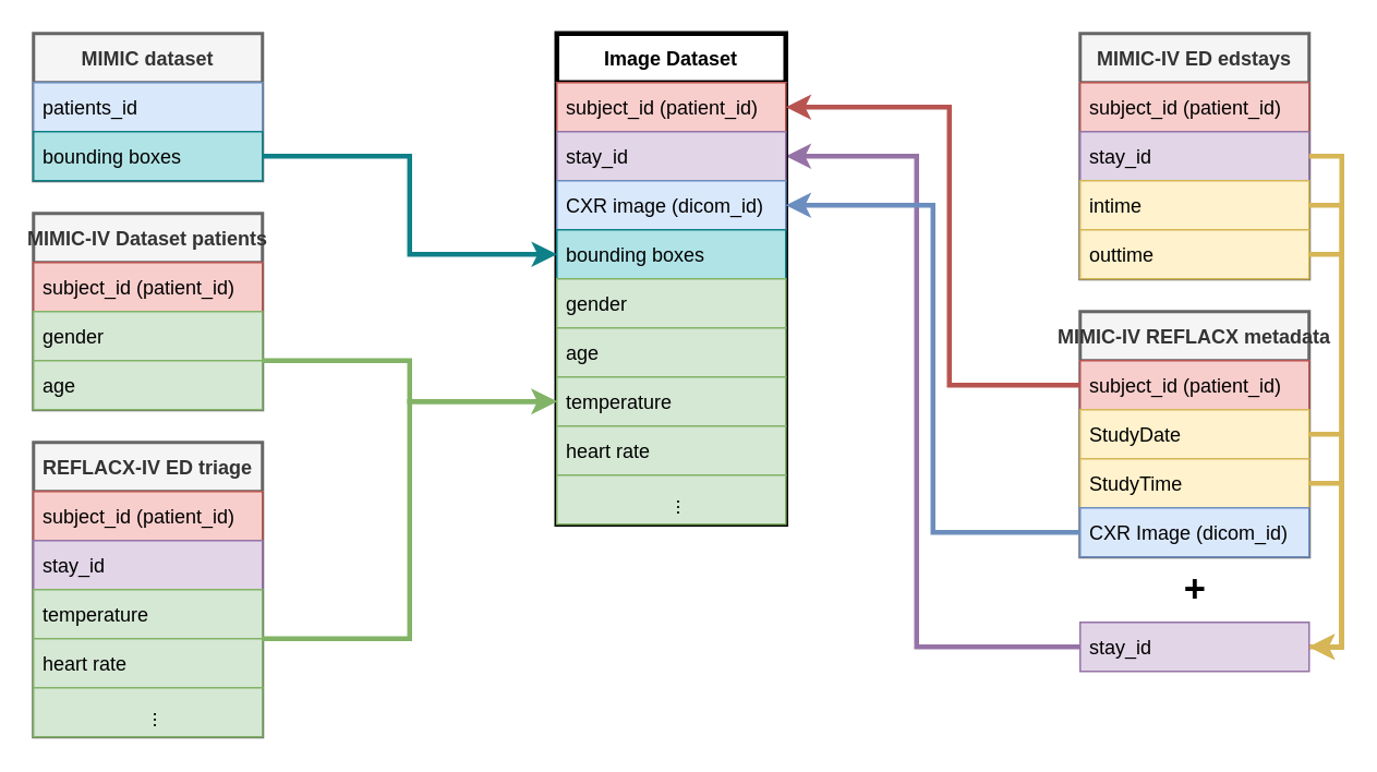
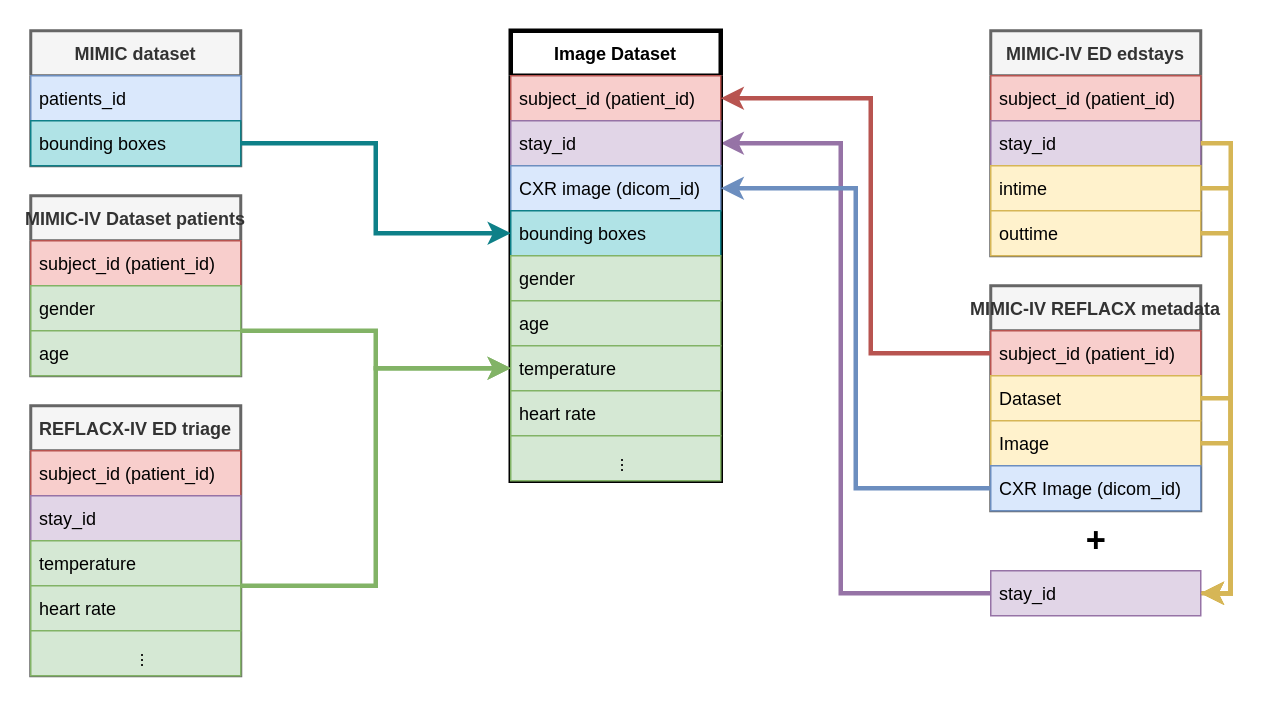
  <mxCell id="0" />
  <mxCell id="1" parent="0" />
  <mxCell id="2" value="MIMIC-IV Dataset patients" style="swimlane;fontStyle=1;childLayout=stackLayout;horizontal=1;startSize=30;horizontalStack=0;resizeParent=1;resizeParentMax=0;resizeLast=0;collapsible=1;marginBottom=0;strokeWidth=2;fillColor=#f5f5f5;fontColor=#333333;strokeColor=#666666;" vertex="1" parent="1"><mxGeometry x="20" y="130" width="140" height="120" as="geometry" /></mxCell>
  <mxCell id="3" value="subject_id (patient_id)" style="text;strokeColor=#b85450;fillColor=#f8cecc;align=left;verticalAlign=middle;spacingLeft=4;spacingRight=4;overflow=hidden;points=[[0,0.5],[1,0.5]];portConstraint=eastwest;rotatable=0;horizontal=1;" vertex="1" parent="2"><mxGeometry y="30" width="140" height="30" as="geometry" /></mxCell>
  <mxCell id="4" value="gender" style="text;strokeColor=#82b366;fillColor=#d5e8d4;align=left;verticalAlign=middle;spacingLeft=4;spacingRight=4;overflow=hidden;points=[[0,0.5],[1,0.5]];portConstraint=eastwest;rotatable=0;" vertex="1" parent="2"><mxGeometry y="60" width="140" height="30" as="geometry" /></mxCell>
  <mxCell id="5" value="age" style="text;strokeColor=#82b366;fillColor=#d5e8d4;align=left;verticalAlign=middle;spacingLeft=4;spacingRight=4;overflow=hidden;points=[[0,0.5],[1,0.5]];portConstraint=eastwest;rotatable=0;" vertex="1" parent="2"><mxGeometry y="90" width="140" height="30" as="geometry" /></mxCell>
  <mxCell id="6" value="REFLACX-IV ED triage" style="swimlane;fontStyle=1;childLayout=stackLayout;horizontal=1;startSize=30;horizontalStack=0;resizeParent=1;resizeParentMax=0;resizeLast=0;collapsible=1;marginBottom=0;strokeWidth=2;fillColor=#f5f5f5;fontColor=#333333;strokeColor=#666666;" vertex="1" parent="1"><mxGeometry x="20" y="270" width="140" height="180" as="geometry" /></mxCell>
  <mxCell id="7" value="subject_id (patient_id)" style="text;strokeColor=#b85450;fillColor=#f8cecc;align=left;verticalAlign=middle;spacingLeft=4;spacingRight=4;overflow=hidden;points=[[0,0.5],[1,0.5]];portConstraint=eastwest;rotatable=0;horizontal=1;" vertex="1" parent="6"><mxGeometry y="30" width="140" height="30" as="geometry" /></mxCell>
  <mxCell id="8" value="stay_id" style="text;strokeColor=#9673a6;fillColor=#e1d5e7;align=left;verticalAlign=middle;spacingLeft=4;spacingRight=4;overflow=hidden;points=[[0,0.5],[1,0.5]];portConstraint=eastwest;rotatable=0;" vertex="1" parent="6"><mxGeometry y="60" width="140" height="30" as="geometry" /></mxCell>
  <mxCell id="9" value="temperature" style="text;strokeColor=#82b366;fillColor=#d5e8d4;align=left;verticalAlign=middle;spacingLeft=4;spacingRight=4;overflow=hidden;points=[[0,0.5],[1,0.5]];portConstraint=eastwest;rotatable=0;" vertex="1" parent="6"><mxGeometry y="90" width="140" height="30" as="geometry" /></mxCell>
  <mxCell id="10" value="heart rate" style="text;strokeColor=#82b366;fillColor=#d5e8d4;align=left;verticalAlign=middle;spacingLeft=4;spacingRight=4;overflow=hidden;points=[[0,0.5],[1,0.5]];portConstraint=eastwest;rotatable=0;" vertex="1" parent="6"><mxGeometry y="120" width="140" height="30" as="geometry" /></mxCell>
  <mxCell id="11" value="..." style="text;strokeColor=#82b366;fillColor=#d5e8d4;align=left;verticalAlign=middle;spacingLeft=4;spacingRight=4;overflow=hidden;points=[[0,0.5],[1,0.5]];portConstraint=eastwest;rotatable=0;horizontal=0;" vertex="1" parent="6"><mxGeometry y="150" width="140" height="30" as="geometry" /></mxCell>
  <mxCell id="12" value="MIMIC-IV ED edstays" style="swimlane;fontStyle=1;childLayout=stackLayout;horizontal=1;startSize=30;horizontalStack=0;resizeParent=1;resizeParentMax=0;resizeLast=0;collapsible=1;marginBottom=0;fillColor=#f5f5f5;strokeColor=#666666;fontColor=#333333;strokeWidth=2;rotation=0;" vertex="1" parent="1"><mxGeometry x="660" y="20" width="140" height="150" as="geometry" /></mxCell>
  <mxCell id="13" value="subject_id (patient_id)" style="text;strokeColor=#b85450;fillColor=#f8cecc;align=left;verticalAlign=middle;spacingLeft=4;spacingRight=4;overflow=hidden;points=[[0,0.5],[1,0.5]];portConstraint=eastwest;rotatable=0;horizontal=1;rotation=0;" vertex="1" parent="12"><mxGeometry y="30" width="140" height="30" as="geometry" /></mxCell>
  <mxCell id="14" value="stay_id" style="text;strokeColor=#9673a6;fillColor=#e1d5e7;align=left;verticalAlign=middle;spacingLeft=4;spacingRight=4;overflow=hidden;points=[[0,0.5],[1,0.5]];portConstraint=eastwest;rotatable=0;rotation=0;" vertex="1" parent="12"><mxGeometry y="60" width="140" height="30" as="geometry" /></mxCell>
  <mxCell id="15" value="intime" style="text;strokeColor=#d6b656;fillColor=#fff2cc;align=left;verticalAlign=middle;spacingLeft=4;spacingRight=4;overflow=hidden;points=[[0,0.5],[1,0.5]];portConstraint=eastwest;rotatable=0;rotation=0;" vertex="1" parent="12"><mxGeometry y="90" width="140" height="30" as="geometry" /></mxCell>
  <mxCell id="16" value="outtime" style="text;strokeColor=#d6b656;fillColor=#fff2cc;align=left;verticalAlign=middle;spacingLeft=4;spacingRight=4;overflow=hidden;points=[[0,0.5],[1,0.5]];portConstraint=eastwest;rotatable=0;rotation=0;" vertex="1" parent="12"><mxGeometry y="120" width="140" height="30" as="geometry" /></mxCell>
  <mxCell id="17" value="MIMIC-IV REFLACX metadata" style="swimlane;fontStyle=1;childLayout=stackLayout;horizontal=1;startSize=30;horizontalStack=0;resizeParent=1;resizeParentMax=0;resizeLast=0;collapsible=1;marginBottom=0;fillColor=#f5f5f5;strokeColor=#666666;fontColor=#333333;strokeWidth=2;" vertex="1" parent="1"><mxGeometry x="660" y="190" width="140" height="150" as="geometry" /></mxCell>
  <mxCell id="18" value="subject_id (patient_id)" style="text;strokeColor=#b85450;fillColor=#f8cecc;align=left;verticalAlign=middle;spacingLeft=4;spacingRight=4;overflow=hidden;points=[[0,0.5],[1,0.5]];portConstraint=eastwest;rotatable=0;horizontal=1;" vertex="1" parent="17"><mxGeometry y="30" width="140" height="30" as="geometry" /></mxCell>
- <mxCell id="19" value="StudyDate" style="text;strokeColor=#d6b656;fillColor=#fff2cc;align=left;verticalAlign=middle;spacingLeft=4;spacingRight=4;overflow=hidden;points=[[0,0.5],[1,0.5]];portConstraint=eastwest;rotatable=0;" vertex="1" parent="17"><mxGeometry y="60" width="140" height="30" as="geometry" /></mxCell>
- <mxCell id="20" value="StudyTime" style="text;strokeColor=#d6b656;fillColor=#fff2cc;align=left;verticalAlign=middle;spacingLeft=4;spacingRight=4;overflow=hidden;points=[[0,0.5],[1,0.5]];portConstraint=eastwest;rotatable=0;" vertex="1" parent="17"><mxGeometry y="90" width="140" height="30" as="geometry" /></mxCell>
+ <mxCell id="19" value="Dataset" style="text;strokeColor=#d6b656;fillColor=#fff2cc;align=left;verticalAlign=middle;spacingLeft=4;spacingRight=4;overflow=hidden;points=[[0,0.5],[1,0.5]];portConstraint=eastwest;rotatable=0;" vertex="1" parent="17"><mxGeometry y="60" width="140" height="30" as="geometry" /></mxCell>
+ <mxCell id="20" value="Image" style="text;strokeColor=#d6b656;fillColor=#fff2cc;align=left;verticalAlign=middle;spacingLeft=4;spacingRight=4;overflow=hidden;points=[[0,0.5],[1,0.5]];portConstraint=eastwest;rotatable=0;" vertex="1" parent="17"><mxGeometry y="90" width="140" height="30" as="geometry" /></mxCell>
  <mxCell id="21" value="CXR Image (dicom_id)" style="text;strokeColor=#6c8ebf;fillColor=#dae8fc;align=left;verticalAlign=middle;spacingLeft=4;spacingRight=4;overflow=hidden;points=[[0,0.5],[1,0.5]];portConstraint=eastwest;rotatable=0;" vertex="1" parent="17"><mxGeometry y="120" width="140" height="30" as="geometry" /></mxCell>
  <mxCell id="22" style="edgeStyle=orthogonalEdgeStyle;rounded=0;orthogonalLoop=1;jettySize=auto;html=1;entryX=0;entryY=0.5;entryDx=0;entryDy=0;fontSize=23;strokeColor=#d6b656;fillColor=#fff2cc;strokeWidth=3;" edge="1" parent="1" source="15" target="24"><mxGeometry relative="1" as="geometry"><mxPoint x="630" y="460" as="targetPoint" /><Array as="points"><mxPoint x="820" y="125" /><mxPoint x="820" y="395" /></Array></mxGeometry></mxCell>
  <mxCell id="23" style="edgeStyle=orthogonalEdgeStyle;rounded=0;orthogonalLoop=1;jettySize=auto;html=1;entryX=1;entryY=0.5;entryDx=0;entryDy=0;fontSize=23;fillColor=#e1d5e7;strokeColor=#9673a6;strokeWidth=3;" edge="1" parent="1" source="24" target="32"><mxGeometry relative="1" as="geometry"><Array as="points"><mxPoint x="560" y="395" /><mxPoint x="560" y="95" /></Array></mxGeometry></mxCell>
  <mxCell id="24" value="stay_id" style="text;strokeColor=#9673a6;fillColor=#e1d5e7;align=left;verticalAlign=middle;spacingLeft=4;spacingRight=4;overflow=hidden;points=[[0,0.5],[1,0.5]];portConstraint=eastwest;rotatable=0;" vertex="1" parent="1"><mxGeometry x="660" y="380" width="140" height="30" as="geometry" /></mxCell>
  <mxCell id="25" style="edgeStyle=orthogonalEdgeStyle;rounded=0;orthogonalLoop=1;jettySize=auto;html=1;entryX=1;entryY=0.5;entryDx=0;entryDy=0;fontSize=23;strokeColor=#d6b656;fillColor=#fff2cc;strokeWidth=3;" edge="1" parent="1" source="16" target="24"><mxGeometry relative="1" as="geometry"><Array as="points"><mxPoint x="820" y="155" /><mxPoint x="820" y="395" /></Array></mxGeometry></mxCell>
  <mxCell id="26" style="edgeStyle=orthogonalEdgeStyle;rounded=0;orthogonalLoop=1;jettySize=auto;html=1;entryX=1;entryY=0.5;entryDx=0;entryDy=0;fontSize=23;strokeColor=#d6b656;fillColor=#fff2cc;strokeWidth=3;" edge="1" parent="1" source="19" target="24"><mxGeometry relative="1" as="geometry"><Array as="points"><mxPoint x="820" y="265" /><mxPoint x="820" y="395" /></Array></mxGeometry></mxCell>
  <mxCell id="27" style="edgeStyle=orthogonalEdgeStyle;rounded=0;orthogonalLoop=1;jettySize=auto;html=1;fontSize=23;strokeColor=#d6b656;fillColor=#fff2cc;strokeWidth=3;entryX=1;entryY=0.5;entryDx=0;entryDy=0;" edge="1" parent="1" source="20" target="24"><mxGeometry relative="1" as="geometry"><mxPoint x="820" y="590" as="targetPoint" /><Array as="points"><mxPoint x="820" y="295" /><mxPoint x="820" y="395" /></Array></mxGeometry></mxCell>
  <mxCell id="28" value="&lt;font style=&quot;font-size: 23px&quot;&gt;&lt;b&gt;+&lt;/b&gt;&lt;/font&gt;" style="text;html=1;align=center;verticalAlign=middle;resizable=0;points=[];autosize=1;strokeColor=none;fillColor=none;" vertex="1" parent="1"><mxGeometry x="715" y="350" width="30" height="20" as="geometry" /></mxCell>
  <mxCell id="29" style="edgeStyle=orthogonalEdgeStyle;rounded=0;orthogonalLoop=1;jettySize=auto;html=1;fontSize=23;fillColor=#fff2cc;strokeColor=#d6b656;strokeWidth=3;entryX=1;entryY=0.5;entryDx=0;entryDy=0;" edge="1" parent="1" source="14" target="24"><mxGeometry relative="1" as="geometry"><mxPoint x="820" y="500" as="targetPoint" /><Array as="points"><mxPoint x="820" y="95" /><mxPoint x="820" y="395" /></Array></mxGeometry></mxCell>
  <mxCell id="30" value="Image Dataset" style="swimlane;fontStyle=1;childLayout=stackLayout;horizontal=1;startSize=30;horizontalStack=0;resizeParent=1;resizeParentMax=0;resizeLast=0;collapsible=1;marginBottom=0;strokeWidth=3;" vertex="1" parent="1"><mxGeometry x="340" y="20" width="140" height="300" as="geometry" /></mxCell>
  <mxCell id="31" value="subject_id (patient_id)" style="text;strokeColor=#B85450;fillColor=#f8cecc;align=left;verticalAlign=middle;spacingLeft=4;spacingRight=4;overflow=hidden;points=[[0,0.5],[1,0.5]];portConstraint=eastwest;rotatable=0;horizontal=1;" vertex="1" parent="30"><mxGeometry y="30" width="140" height="30" as="geometry" /></mxCell>
  <mxCell id="32" value="stay_id" style="text;strokeColor=#9673a6;fillColor=#e1d5e7;align=left;verticalAlign=middle;spacingLeft=4;spacingRight=4;overflow=hidden;points=[[0,0.5],[1,0.5]];portConstraint=eastwest;rotatable=0;" vertex="1" parent="30"><mxGeometry y="60" width="140" height="30" as="geometry" /></mxCell>
  <mxCell id="33" value="CXR image (dicom_id)" style="text;strokeColor=#6c8ebf;fillColor=#dae8fc;align=left;verticalAlign=middle;spacingLeft=4;spacingRight=4;overflow=hidden;points=[[0,0.5],[1,0.5]];portConstraint=eastwest;rotatable=0;" vertex="1" parent="30"><mxGeometry y="90" width="140" height="30" as="geometry" /></mxCell>
  <mxCell id="34" value="bounding boxes" style="text;strokeColor=#0e8088;fillColor=#b0e3e6;align=left;verticalAlign=middle;spacingLeft=4;spacingRight=4;overflow=hidden;points=[[0,0.5],[1,0.5]];portConstraint=eastwest;rotatable=0;" vertex="1" parent="30"><mxGeometry y="120" width="140" height="30" as="geometry" /></mxCell>
  <mxCell id="35" value="gender" style="text;strokeColor=#82b366;fillColor=#d5e8d4;align=left;verticalAlign=middle;spacingLeft=4;spacingRight=4;overflow=hidden;points=[[0,0.5],[1,0.5]];portConstraint=eastwest;rotatable=0;strokeWidth=1;" vertex="1" parent="30"><mxGeometry y="150" width="140" height="30" as="geometry" /></mxCell>
  <mxCell id="36" value="age" style="text;strokeColor=#82b366;fillColor=#d5e8d4;align=left;verticalAlign=middle;spacingLeft=4;spacingRight=4;overflow=hidden;points=[[0,0.5],[1,0.5]];portConstraint=eastwest;rotatable=0;strokeWidth=1;" vertex="1" parent="30"><mxGeometry y="180" width="140" height="30" as="geometry" /></mxCell>
  <mxCell id="37" value="temperature" style="text;strokeColor=#82b366;fillColor=#d5e8d4;align=left;verticalAlign=middle;spacingLeft=4;spacingRight=4;overflow=hidden;points=[[0,0.5],[1,0.5]];portConstraint=eastwest;rotatable=0;strokeWidth=1;" vertex="1" parent="30"><mxGeometry y="210" width="140" height="30" as="geometry" /></mxCell>
  <mxCell id="38" value="heart rate" style="text;strokeColor=#82b366;fillColor=#d5e8d4;align=left;verticalAlign=middle;spacingLeft=4;spacingRight=4;overflow=hidden;points=[[0,0.5],[1,0.5]];portConstraint=eastwest;rotatable=0;strokeWidth=1;" vertex="1" parent="30"><mxGeometry y="240" width="140" height="30" as="geometry" /></mxCell>
  <mxCell id="39" value="..." style="text;strokeColor=#82b366;fillColor=#d5e8d4;align=left;verticalAlign=middle;spacingLeft=4;spacingRight=4;overflow=hidden;points=[[0,0.5],[1,0.5]];portConstraint=eastwest;rotatable=0;horizontal=0;strokeWidth=1;" vertex="1" parent="30"><mxGeometry y="270" width="140" height="30" as="geometry" /></mxCell>
  <mxCell id="40" style="edgeStyle=orthogonalEdgeStyle;rounded=0;orthogonalLoop=1;jettySize=auto;html=1;fontSize=23;fillColor=#dae8fc;strokeColor=#6c8ebf;strokeWidth=3;" edge="1" parent="1" source="21" target="33"><mxGeometry relative="1" as="geometry"><Array as="points"><mxPoint x="570" y="325" /><mxPoint x="570" y="125" /></Array></mxGeometry></mxCell>
  <mxCell id="41" style="edgeStyle=orthogonalEdgeStyle;rounded=0;orthogonalLoop=1;jettySize=auto;html=1;fontSize=23;fillColor=#f8cecc;strokeColor=#b85450;strokeWidth=3;" edge="1" parent="1" source="18" target="31"><mxGeometry relative="1" as="geometry"><Array as="points"><mxPoint x="580" y="235" /><mxPoint x="580" y="65" /></Array></mxGeometry></mxCell>
  <mxCell id="42" style="edgeStyle=orthogonalEdgeStyle;rounded=0;orthogonalLoop=1;jettySize=auto;html=1;fontSize=23;strokeColor=#82b366;strokeWidth=3;fillColor=#d5e8d4;" edge="1" parent="1" source="10" target="37"><mxGeometry relative="1" as="geometry"><Array as="points"><mxPoint x="250" y="390" /><mxPoint x="250" y="245" /></Array></mxGeometry></mxCell>
  <mxCell id="43" style="edgeStyle=orthogonalEdgeStyle;rounded=0;orthogonalLoop=1;jettySize=auto;html=1;entryX=0;entryY=0.5;entryDx=0;entryDy=0;fontSize=23;strokeColor=#82b366;strokeWidth=3;fillColor=#d5e8d4;" edge="1" parent="1" source="4" target="37"><mxGeometry relative="1" as="geometry"><Array as="points"><mxPoint x="250" y="220" /><mxPoint x="250" y="245" /></Array></mxGeometry></mxCell>
  <mxCell id="44" value="MIMIC dataset" style="swimlane;fontStyle=1;childLayout=stackLayout;horizontal=1;startSize=30;horizontalStack=0;resizeParent=1;resizeParentMax=0;resizeLast=0;collapsible=1;marginBottom=0;strokeWidth=2;fillColor=#f5f5f5;fontColor=#333333;strokeColor=#666666;" vertex="1" parent="1"><mxGeometry x="20" y="20" width="140" height="90" as="geometry" /></mxCell>
  <mxCell id="45" value="patients_id" style="text;strokeColor=#6c8ebf;fillColor=#dae8fc;align=left;verticalAlign=middle;spacingLeft=4;spacingRight=4;overflow=hidden;points=[[0,0.5],[1,0.5]];portConstraint=eastwest;rotatable=0;horizontal=1;" vertex="1" parent="44"><mxGeometry y="30" width="140" height="30" as="geometry" /></mxCell>
  <mxCell id="46" value="bounding boxes" style="text;strokeColor=#0e8088;fillColor=#b0e3e6;align=left;verticalAlign=middle;spacingLeft=4;spacingRight=4;overflow=hidden;points=[[0,0.5],[1,0.5]];portConstraint=eastwest;rotatable=0;" vertex="1" parent="44"><mxGeometry y="60" width="140" height="30" as="geometry" /></mxCell>
  <mxCell id="47" style="edgeStyle=orthogonalEdgeStyle;rounded=0;orthogonalLoop=1;jettySize=auto;html=1;entryX=0;entryY=0.5;entryDx=0;entryDy=0;fontSize=23;strokeColor=#0e8088;strokeWidth=3;fillColor=#b0e3e6;" edge="1" parent="1" source="46" target="34"><mxGeometry relative="1" as="geometry"><Array as="points"><mxPoint x="250" y="95" /><mxPoint x="250" y="155" /></Array></mxGeometry></mxCell>
